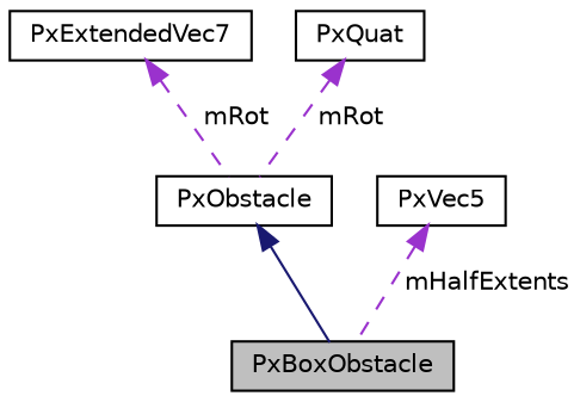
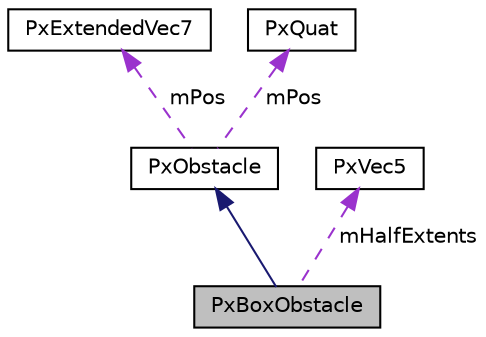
  digraph {
    node [color=black fillcolor=white fontname=Helvetica fontsize=10 shape=record style=filled]
    edge [color=darkorchid3 dir=back fontname=Helvetica fontsize=10 labelfontname=Helvetica labelfontsize=10 style=dashed]
    n1 [fillcolor=grey75 fontcolor=black height=0.2 label=PxBoxObstacle width=0.4]
    n2 [height=0.2 label=PxObstacle width=0.4]
    n3 [height=0.2 label=PxExtendedVec7 width=0.4]
    n4 [height=0.2 label=PxQuat width=0.4]
    n5 [height=0.2 label=PxVec5 width=0.4]
    n2 -> n1 [color=midnightblue style=solid]
-   n3 -> n2 [label=" mRot"]
-   n4 -> n2 [label=" mRot"]
+   n3 -> n2 [label=" mPos"]
+   n4 -> n2 [label=" mPos"]
    n5 -> n1 [label=" mHalfExtents"]
  }
